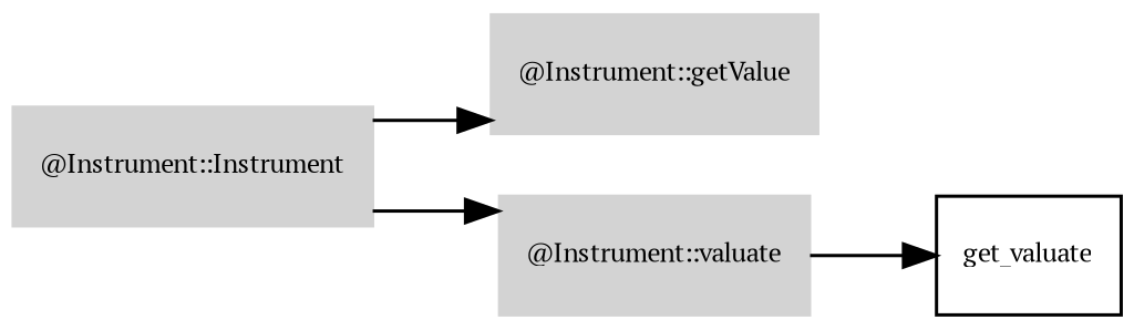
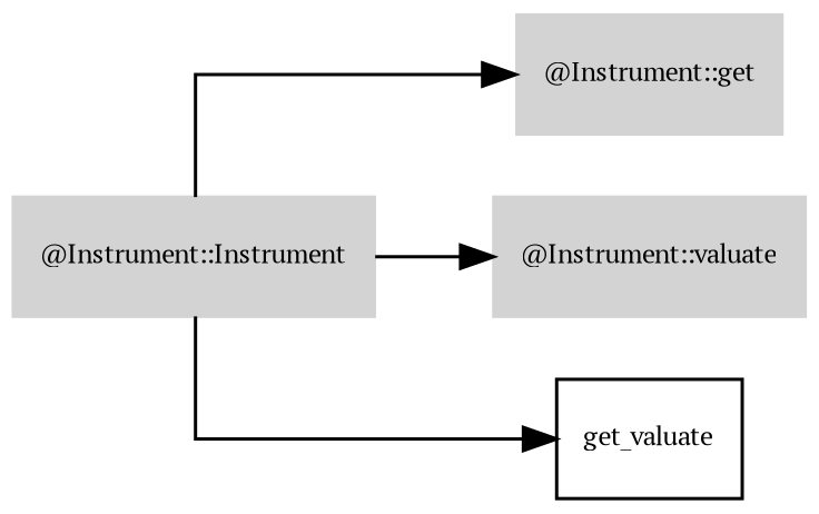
  digraph {
    fontname="PT Serif"
    fontsize=8
    rankdir=LR
    splines=ortho
    node [color=lightgrey fontname="PT Serif" fontsize=8 shape=record style=filled]
    edge [fontname="PT Serif" fontsize=8]
    "@Instrument::Instrument"
-   "@Instrument::getValue"
+   "@Instrument::getValue" [label="@Instrument::get"]
    "@Instrument::valuate"
    n4 [label=get_valuate color="" style=""]
    subgraph sub_1 {
      label="@Instrument"
      style=filled
      "@Instrument::Instrument"
      "@Instrument::getValue"
      "@Instrument::valuate"
    }
    "@Instrument::Instrument" -> "@Instrument::getValue"
    "@Instrument::Instrument" -> "@Instrument::valuate"
-   "@Instrument::valuate" -> n4
+   "@Instrument::Instrument" -> n4
  }
